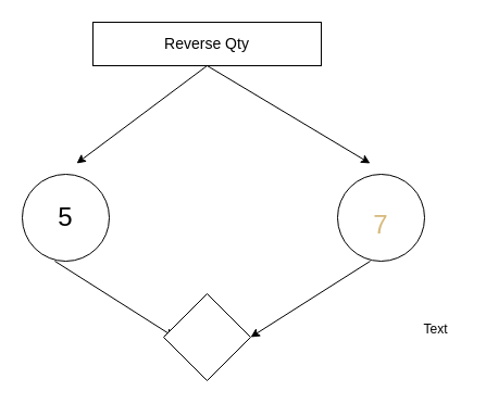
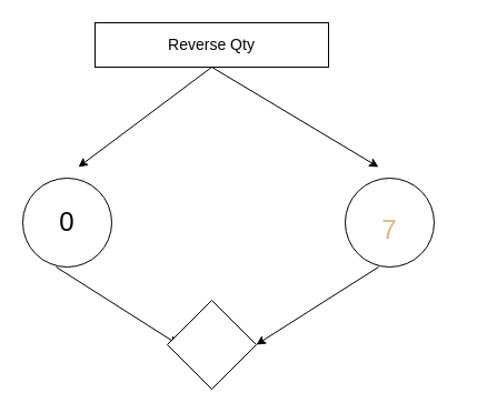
  <mxCell id="0" />
  <mxCell id="1" parent="0" />
  <mxCell id="2" style="edgeStyle=none;html=1;exitX=0.5;exitY=1;exitDx=0;exitDy=0;" edge="1" parent="1" source="4"><mxGeometry relative="1" as="geometry"><mxPoint x="70" y="150" as="targetPoint" /></mxGeometry></mxCell>
  <mxCell id="3" style="edgeStyle=none;html=1;exitX=0.5;exitY=1;exitDx=0;exitDy=0;" edge="1" parent="1" source="4"><mxGeometry relative="1" as="geometry"><mxPoint x="340" y="150" as="targetPoint" /></mxGeometry></mxCell>
  <mxCell id="4" value="&lt;font style=&quot;font-size: 14px;&quot;&gt;Reverse Qty&lt;/font&gt;" style="whiteSpace=wrap;html=1;" vertex="1" parent="1"><mxGeometry x="85" y="20" width="210" height="40" as="geometry" /></mxCell>
  <mxCell id="5" style="edgeStyle=none;html=1;exitX=0.5;exitY=1;exitDx=0;exitDy=0;" edge="1" parent="1"><mxGeometry relative="1" as="geometry"><mxPoint x="230" y="310" as="targetPoint" /><mxPoint x="340" y="240" as="sourcePoint" /></mxGeometry></mxCell>
  <mxCell id="6" value="&lt;br&gt;&lt;div style=&quot;text-align: start;&quot;&gt;&lt;font style=&quot;font-size: 24px;&quot; color=&quot;#d7ba7d&quot;&gt;&lt;span style=&quot;background-color: rgba(255, 255, 255, 0.1);&quot;&gt;7&lt;/span&gt;&lt;/font&gt;&lt;/div&gt;" style="ellipse;whiteSpace=wrap;html=1;" vertex="1" parent="1"><mxGeometry x="310" y="160" width="80" height="80" as="geometry" /></mxCell>
  <mxCell id="7" style="edgeStyle=none;html=1;exitX=0.5;exitY=1;exitDx=0;exitDy=0;" edge="1" parent="1"><mxGeometry relative="1" as="geometry"><mxPoint x="160" y="310" as="targetPoint" /><mxPoint x="50" y="240" as="sourcePoint" /></mxGeometry></mxCell>
- <mxCell id="8" value="&lt;font style=&quot;font-size: 24px;&quot;&gt;5&lt;/font&gt;" style="ellipse;whiteSpace=wrap;html=1;" vertex="1" parent="1"><mxGeometry x="20" y="160" width="80" height="80" as="geometry" /></mxCell>
- <mxCell id="9" value="Text" style="text;html=1;align=center;verticalAlign=middle;resizable=0;points=[];autosize=1;strokeColor=none;fillColor=none;" vertex="1" parent="1"><mxGeometry x="375" y="288" width="50" height="30" as="geometry" /></mxCell>
+ <mxCell id="8" value="&lt;font style=&quot;font-size: 24px;&quot;&gt;0&lt;/font&gt;" style="ellipse;whiteSpace=wrap;html=1;" vertex="1" parent="1"><mxGeometry x="20" y="160" width="80" height="80" as="geometry" /></mxCell>
  <mxCell id="10" value="" style="rhombus;whiteSpace=wrap;html=1;" vertex="1" parent="1"><mxGeometry x="150" y="270" width="80" height="80" as="geometry" /></mxCell>
